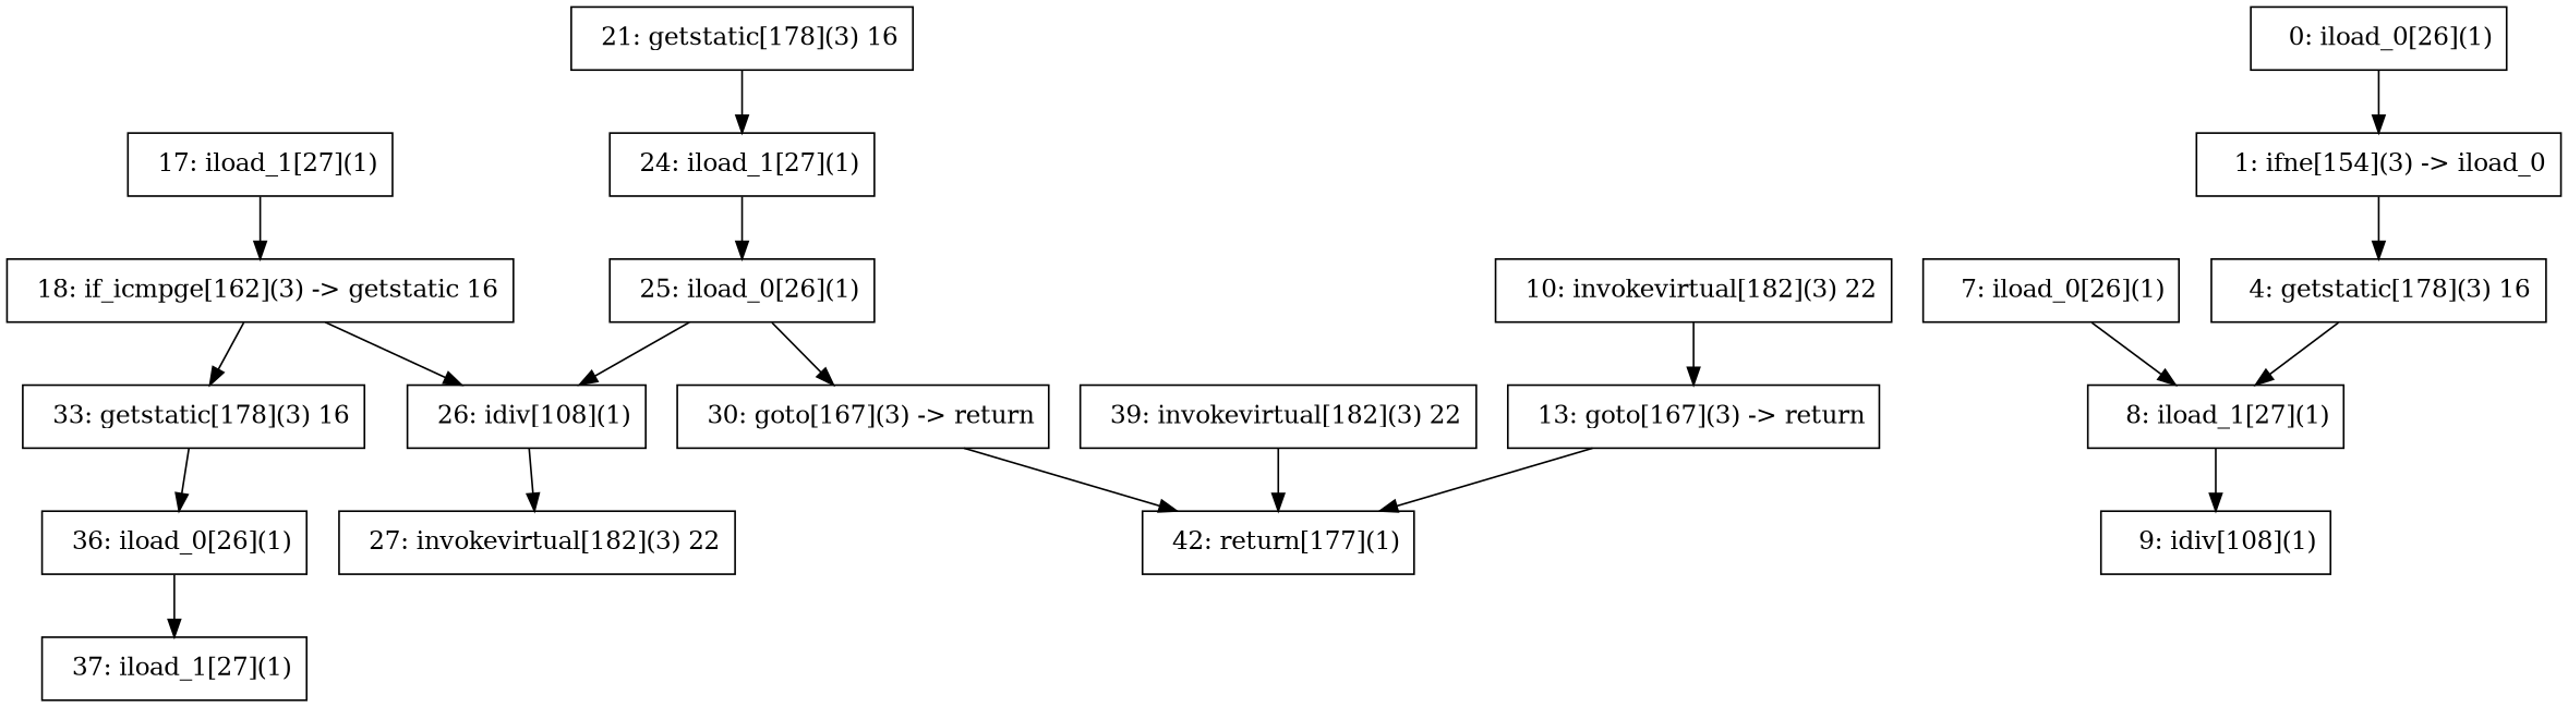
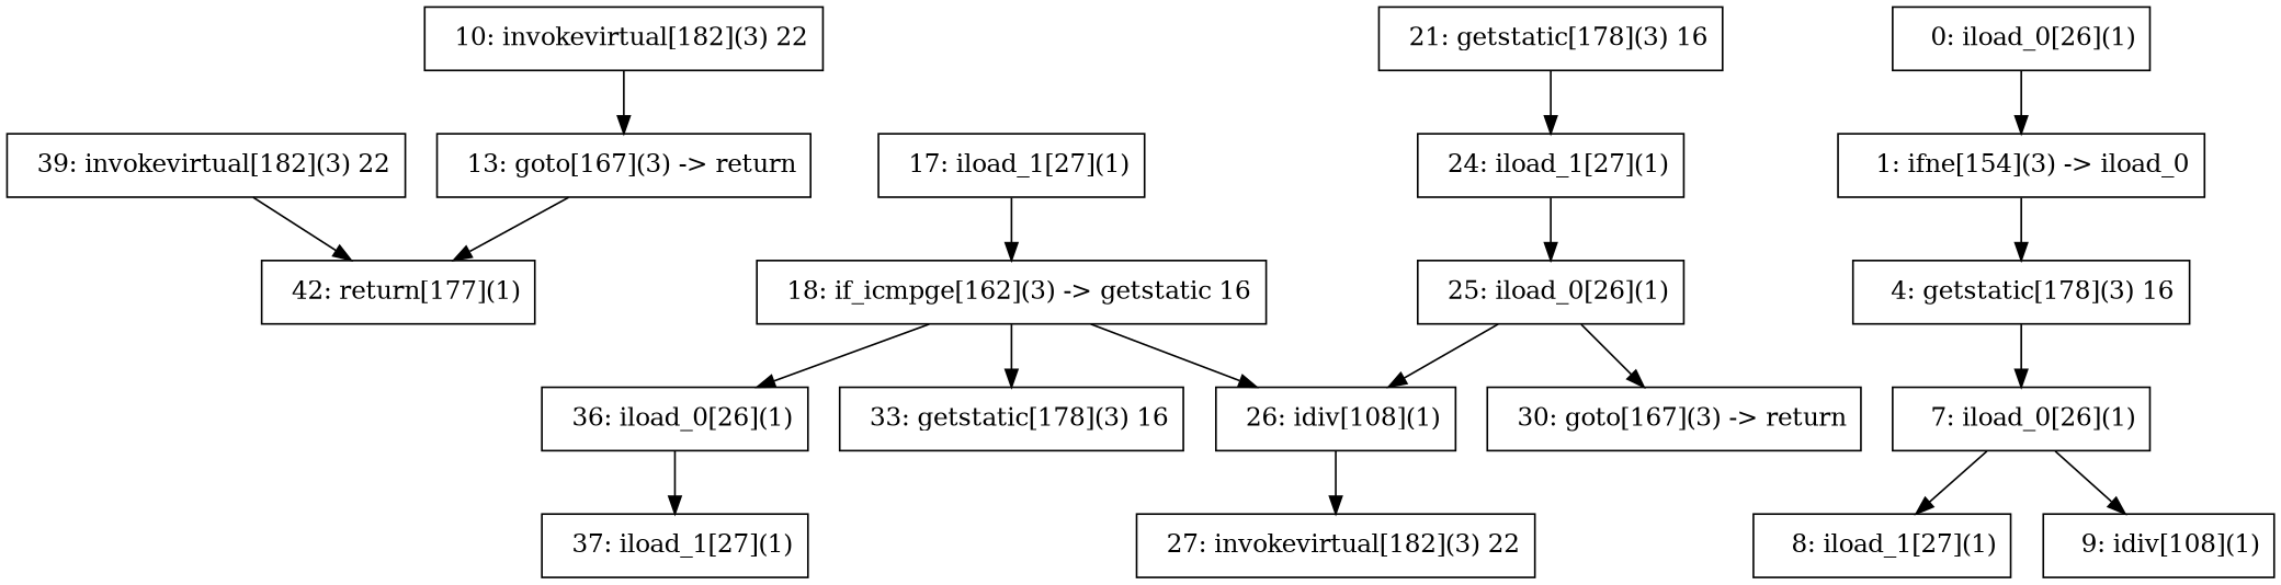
  digraph {
    node [shape=box]
    n1 [label="  13: goto[167](3) -> return"]
    n2 [label="  42: return[177](1)"]
    n3 [label="  17: iload_1[27](1)"]
    n4 [label="  18: if_icmpge[162](3) -> getstatic 16"]
    n5 [label="  33: getstatic[178](3) 16"]
    n6 [label="  26: idiv[108](1)"]
    n7 [label="  36: iload_0[26](1)"]
    n8 [label="  21: getstatic[178](3) 16"]
    n9 [label="  24: iload_1[27](1)"]
    n10 [label="  30: goto[167](3) -> return"]
    n11 [label="  25: iload_0[26](1)"]
    n12 [label="  27: invokevirtual[182](3) 22"]
    n13 [label="   7: iload_0[26](1)"]
    n14 [label="   8: iload_1[27](1)"]
    n15 [label="   9: idiv[108](1)"]
    n16 [label="  37: iload_1[27](1)"]
    n17 [label="  39: invokevirtual[182](3) 22"]
    n18 [label="   4: getstatic[178](3) 16"]
    n19 [label="  10: invokevirtual[182](3) 22"]
    n20 [label="   0: iload_0[26](1)"]
    n21 [label="   1: ifne[154](3) -> iload_0"]
    n1 -> n2
    n3 -> n4
    n4 -> n5
    n4 -> n6
-   n5 -> n7
+   n4 -> n7
    n6 -> n12
    n7 -> n16
    n8 -> n9
    n9 -> n11
-   n10 -> n2
    n11 -> n6
    n11 -> n10
    n13 -> n14
-   n14 -> n15
+   n13 -> n15
    n17 -> n2
-   n18 -> n14
+   n18 -> n13
    n19 -> n1
    n20 -> n21
    n21 -> n18
  }
